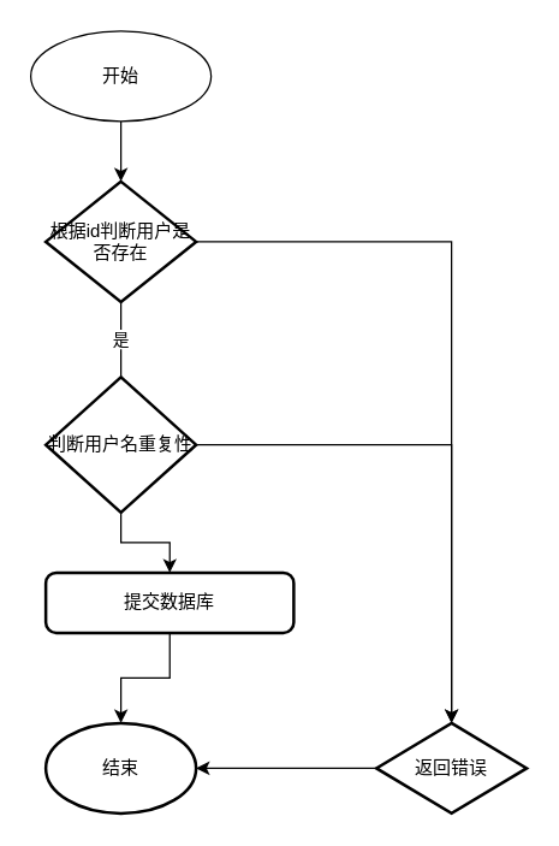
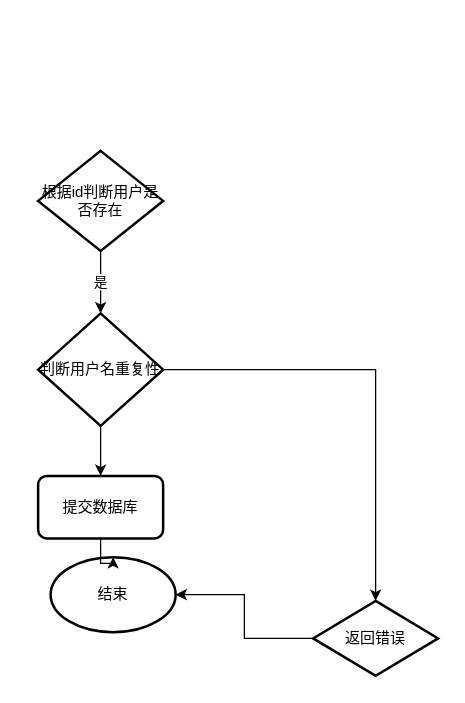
  <mxCell id="0" />
  <mxCell id="1" parent="0" />
- <mxCell id="2" value="" style="edgeStyle=orthogonalEdgeStyle;rounded=0;orthogonalLoop=1;jettySize=auto;html=1;" edge="1" parent="1" source="3" target="6"><mxGeometry relative="1" as="geometry" /></mxCell>
- <mxCell id="3" value="开始" style="ellipse;whiteSpace=wrap;html=1;" vertex="1" parent="1"><mxGeometry x="20" y="20" width="120" height="60" as="geometry" /></mxCell>
- <mxCell id="4" value="是" style="edgeStyle=orthogonalEdgeStyle;rounded=0;orthogonalLoop=1;jettySize=auto;html=1;endArrow=none;" edge="1" parent="1" source="6" target="10"><mxGeometry relative="1" as="geometry" /></mxCell>
- <mxCell id="5" style="edgeStyle=orthogonalEdgeStyle;rounded=0;orthogonalLoop=1;jettySize=auto;html=1;" edge="1" parent="1" source="6" target="12"><mxGeometry relative="1" as="geometry" /></mxCell>
+ <mxCell id="4" value="是" style="edgeStyle=orthogonalEdgeStyle;rounded=0;orthogonalLoop=1;jettySize=auto;html=1;" edge="1" parent="1" source="6" target="10"><mxGeometry relative="1" as="geometry" /></mxCell>
  <mxCell id="6" value="根据id判断用户是否存在" style="strokeWidth=2;html=1;shape=mxgraph.flowchart.decision;whiteSpace=wrap;" vertex="1" parent="1"><mxGeometry x="30" y="120" width="100" height="80" as="geometry" /></mxCell>
- <mxCell id="7" value="结束" style="strokeWidth=2;html=1;shape=mxgraph.flowchart.start_1;whiteSpace=wrap;" vertex="1" parent="1"><mxGeometry x="30" y="480" width="100" height="60" as="geometry" /></mxCell>
+ <mxCell id="7" value="结束" style="strokeWidth=2;html=1;shape=mxgraph.flowchart.start_1;whiteSpace=wrap;" vertex="1" parent="1"><mxGeometry x="40" y="445" width="100" height="60" as="geometry" /></mxCell>
  <mxCell id="8" style="edgeStyle=orthogonalEdgeStyle;rounded=0;orthogonalLoop=1;jettySize=auto;html=1;" edge="1" parent="1" source="10" target="12"><mxGeometry relative="1" as="geometry" /></mxCell>
  <mxCell id="9" value="" style="edgeStyle=orthogonalEdgeStyle;rounded=0;orthogonalLoop=1;jettySize=auto;html=1;" edge="1" parent="1" source="10" target="14"><mxGeometry relative="1" as="geometry" /></mxCell>
  <mxCell id="10" value="判断用户名重复性" style="strokeWidth=2;html=1;shape=mxgraph.flowchart.decision;whiteSpace=wrap;" vertex="1" parent="1"><mxGeometry x="30" y="250" width="100" height="90" as="geometry" /></mxCell>
  <mxCell id="11" style="edgeStyle=orthogonalEdgeStyle;rounded=0;orthogonalLoop=1;jettySize=auto;html=1;" edge="1" parent="1" source="12" target="7"><mxGeometry relative="1" as="geometry" /></mxCell>
  <mxCell id="12" value="返回错误" style="rhombus;whiteSpace=wrap;html=1;absoluteArcSize=1;arcSize=14;strokeWidth=2;" vertex="1" parent="1"><mxGeometry x="250" y="480" width="100" height="60" as="geometry" /></mxCell>
  <mxCell id="13" value="" style="edgeStyle=orthogonalEdgeStyle;rounded=0;orthogonalLoop=1;jettySize=auto;html=1;" edge="1" parent="1" source="14" target="7"><mxGeometry relative="1" as="geometry" /></mxCell>
- <mxCell id="14" value="提交数据库" style="rounded=1;whiteSpace=wrap;html=1;absoluteArcSize=1;arcSize=14;strokeWidth=2;" vertex="1" parent="1"><mxGeometry x="30" y="380" width="165" height="40" as="geometry" /></mxCell>
+ <mxCell id="14" value="提交数据库" style="rounded=1;whiteSpace=wrap;html=1;absoluteArcSize=1;arcSize=14;strokeWidth=2;" vertex="1" parent="1"><mxGeometry x="30" y="380" width="100" height="50" as="geometry" /></mxCell>
